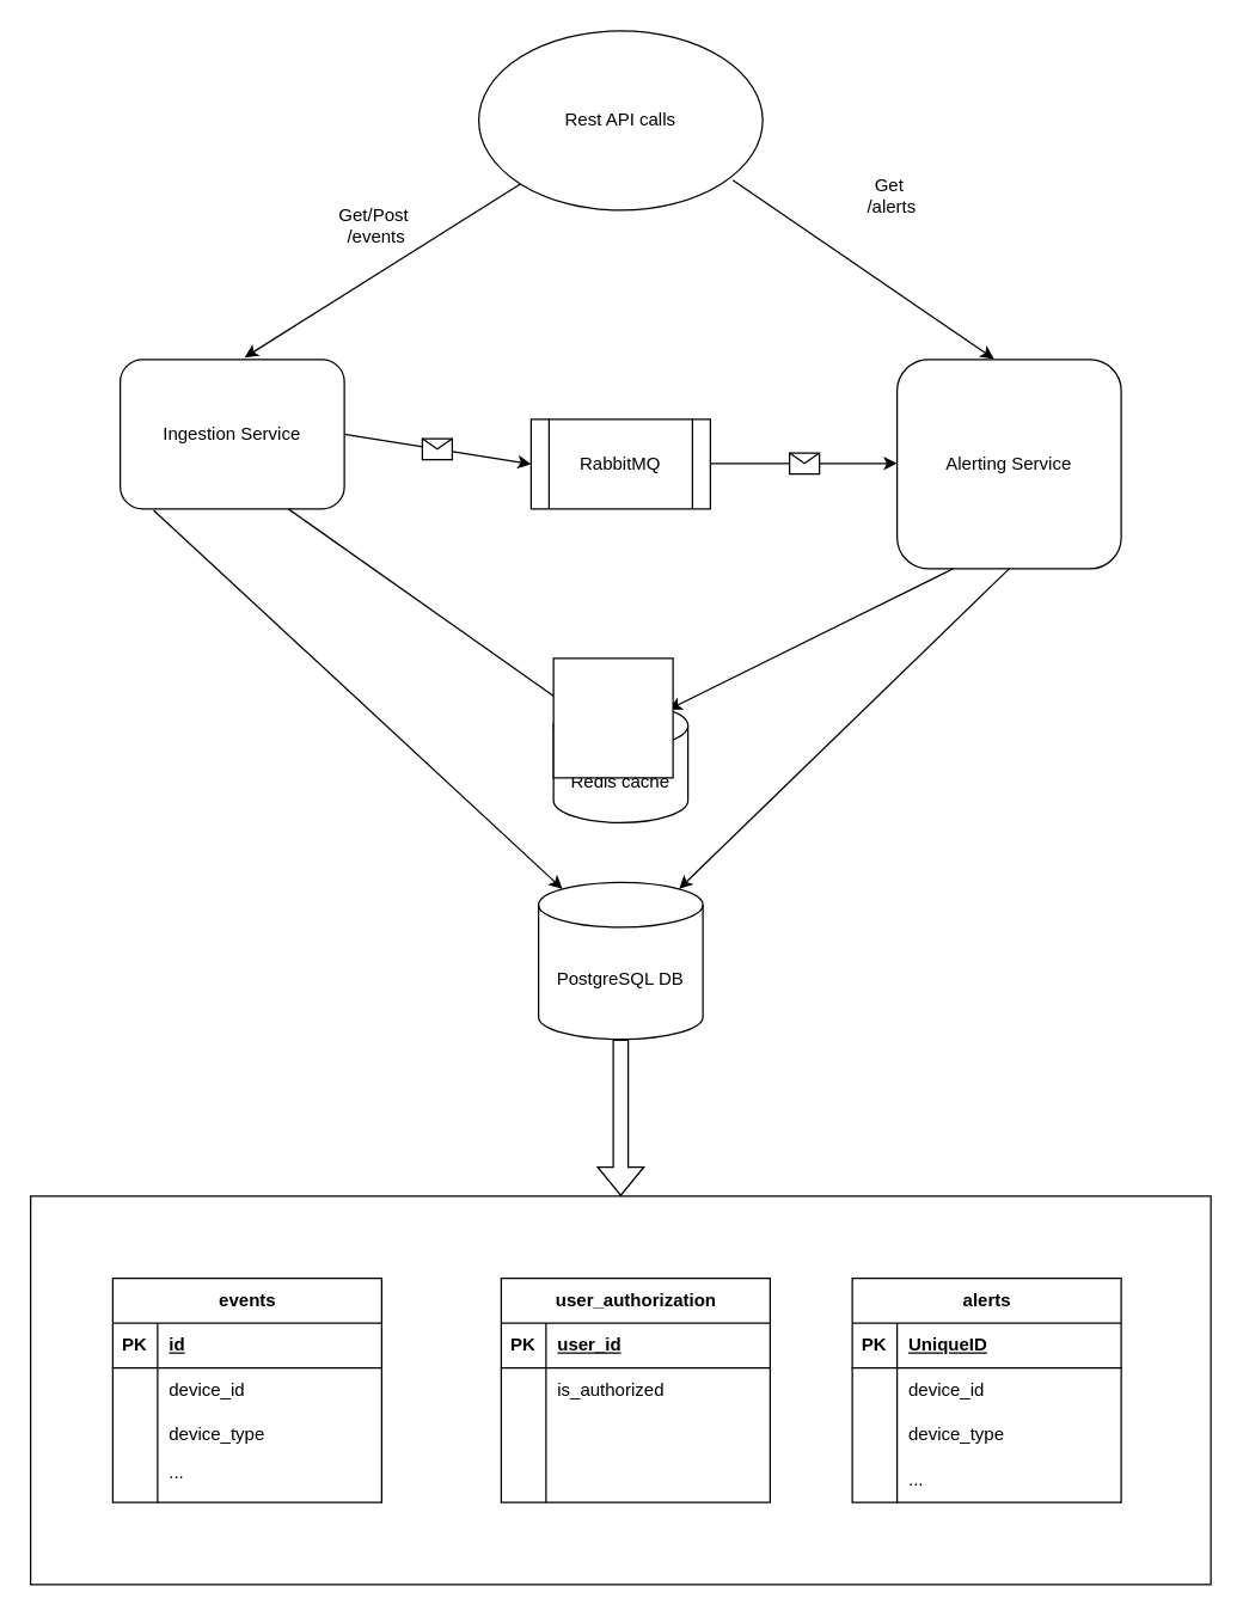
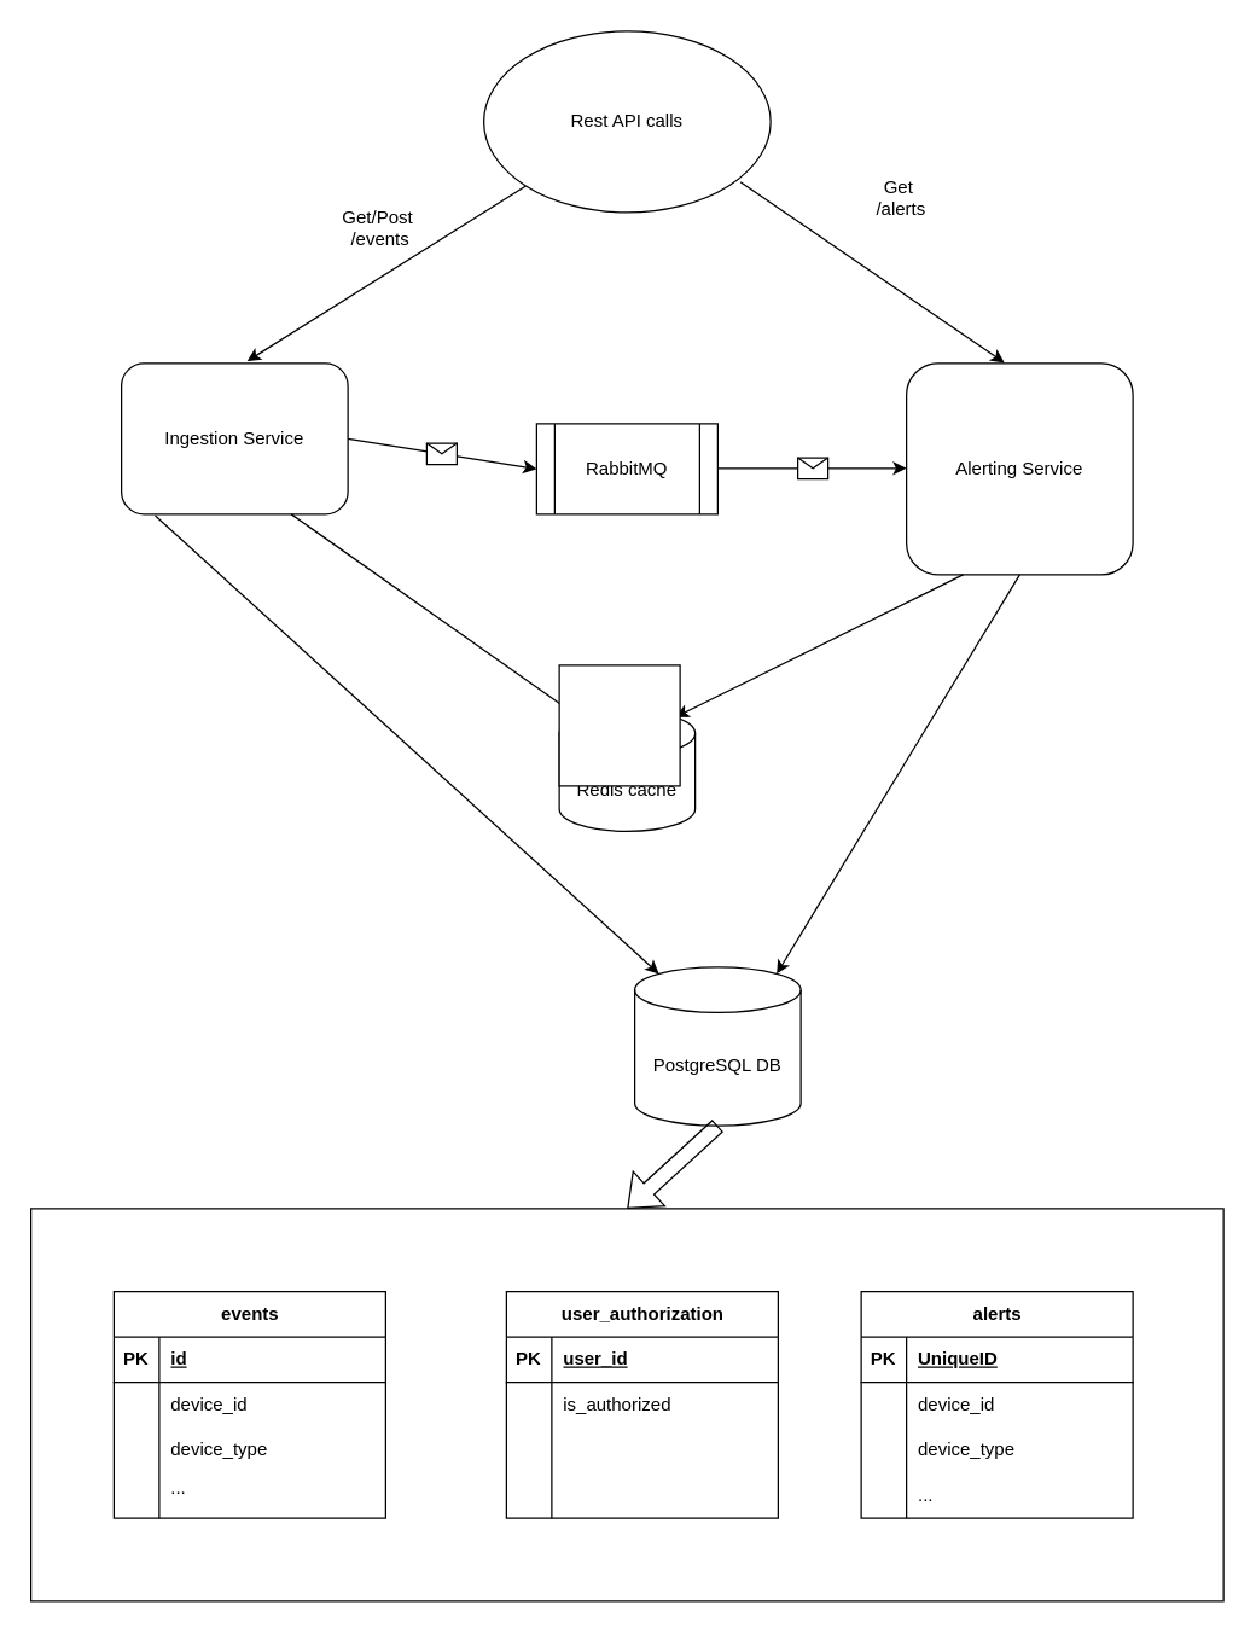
  <mxCell id="0" />
  <mxCell id="1" parent="0" />
  <mxCell id="2" value="Ingestion Service" style="rounded=1;whiteSpace=wrap;html=1;" parent="1" vertex="1"><mxGeometry x="80" y="240" width="150" height="100" as="geometry" /></mxCell>
- <mxCell id="3" value="PostgreSQL DB" style="shape=cylinder3;whiteSpace=wrap;html=1;boundedLbl=1;backgroundOutline=1;size=15;" parent="1" vertex="1"><mxGeometry x="360" y="590" width="110" height="105" as="geometry" /></mxCell>
+ <mxCell id="3" value="PostgreSQL DB" style="shape=cylinder3;whiteSpace=wrap;html=1;boundedLbl=1;backgroundOutline=1;size=15;" parent="1" vertex="1"><mxGeometry x="420" y="640" width="110" height="105" as="geometry" /></mxCell>
  <mxCell id="4" value="Redis cac&lt;span style=&quot;background-color: transparent; color: light-dark(rgb(0, 0, 0), rgb(255, 255, 255));&quot;&gt;he&lt;/span&gt;" style="shape=cylinder3;whiteSpace=wrap;html=1;boundedLbl=1;backgroundOutline=1;size=15;" parent="1" vertex="1"><mxGeometry x="370" y="470" width="90" height="80" as="geometry" /></mxCell>
  <mxCell id="5" value="Alerting Service" style="rounded=1;whiteSpace=wrap;html=1;" parent="1" vertex="1"><mxGeometry x="600" y="240" width="150" height="140" as="geometry" /></mxCell>
  <mxCell id="6" value="RabbitMQ" style="shape=process;whiteSpace=wrap;html=1;backgroundOutline=1;" parent="1" vertex="1"><mxGeometry x="355" y="280" width="120" height="60" as="geometry" /></mxCell>
  <mxCell id="7" value="" style="endArrow=classic;html=1;rounded=0;exitX=1;exitY=0.5;exitDx=0;exitDy=0;entryX=0;entryY=0.5;entryDx=0;entryDy=0;" parent="1" source="2" target="6" edge="1"><mxGeometry relative="1" as="geometry"><mxPoint x="250" y="310" as="sourcePoint" /><mxPoint x="350" y="310" as="targetPoint" /></mxGeometry></mxCell>
  <mxCell id="8" value="" style="shape=message;html=1;outlineConnect=0;" parent="7" vertex="1"><mxGeometry width="20" height="14" relative="1" as="geometry"><mxPoint x="-10" y="-7" as="offset" /></mxGeometry></mxCell>
  <mxCell id="9" value="" style="endArrow=classic;html=1;rounded=0;exitX=1;exitY=0.5;exitDx=0;exitDy=0;entryX=0;entryY=0.5;entryDx=0;entryDy=0;" parent="1" edge="1"><mxGeometry relative="1" as="geometry"><mxPoint x="475" y="309.5" as="sourcePoint" /><mxPoint x="600" y="309.5" as="targetPoint" /></mxGeometry></mxCell>
  <mxCell id="10" value="" style="shape=message;html=1;outlineConnect=0;" parent="9" vertex="1"><mxGeometry width="20" height="14" relative="1" as="geometry"><mxPoint x="-10" y="-7" as="offset" /></mxGeometry></mxCell>
  <mxCell id="11" value="" style="endArrow=classic;html=1;rounded=0;entryX=0.555;entryY=-0.014;entryDx=0;entryDy=0;entryPerimeter=0;exitX=0;exitY=1;exitDx=0;exitDy=0;" parent="1" source="17" target="2" edge="1"><mxGeometry width="50" height="50" relative="1" as="geometry"><mxPoint x="360" y="120" as="sourcePoint" /><mxPoint x="250" y="150" as="targetPoint" /></mxGeometry></mxCell>
  <mxCell id="12" value="" style="endArrow=classic;html=1;rounded=0;exitX=0.149;exitY=1.009;exitDx=0;exitDy=0;exitPerimeter=0;entryX=0.145;entryY=0;entryDx=0;entryDy=4.35;entryPerimeter=0;" parent="1" source="2" target="3" edge="1"><mxGeometry width="50" height="50" relative="1" as="geometry"><mxPoint x="170" y="450" as="sourcePoint" /><mxPoint x="220" y="400" as="targetPoint" /></mxGeometry></mxCell>
  <mxCell id="13" value="" style="endArrow=classic;html=1;rounded=0;exitX=0.25;exitY=1;exitDx=0;exitDy=0;entryX=0.855;entryY=0;entryDx=0;entryDy=4.35;entryPerimeter=0;" edge="1" parent="1" source="5" target="4"><mxGeometry width="50" height="50" relative="1" as="geometry"><mxPoint x="410" y="510" as="sourcePoint" /><mxPoint x="520" y="510" as="targetPoint" /></mxGeometry></mxCell>
  <mxCell id="14" value="" style="endArrow=classic;html=1;rounded=0;entryX=0.145;entryY=0;entryDx=0;entryDy=4.35;entryPerimeter=0;exitX=0.75;exitY=1;exitDx=0;exitDy=0;" edge="1" parent="1" source="2" target="4"><mxGeometry width="50" height="50" relative="1" as="geometry"><mxPoint x="390" y="500" as="sourcePoint" /><mxPoint x="440" y="450" as="targetPoint" /></mxGeometry></mxCell>
  <mxCell id="15" value="" style="endArrow=classic;html=1;rounded=0;exitX=0.875;exitY=0.818;exitDx=0;exitDy=0;exitPerimeter=0;entryX=0.432;entryY=-0.003;entryDx=0;entryDy=0;entryPerimeter=0;" edge="1" parent="1" target="5"><mxGeometry width="50" height="50" relative="1" as="geometry"><mxPoint x="490" y="119.98" as="sourcePoint" /><mxPoint x="580" y="140" as="targetPoint" /></mxGeometry></mxCell>
  <mxCell id="16" value="Get/Post&lt;br&gt;&amp;nbsp;/events&lt;div&gt;&lt;br&gt;&lt;div&gt;&lt;br&gt;&lt;/div&gt;&lt;/div&gt;" style="text;html=1;align=center;verticalAlign=middle;whiteSpace=wrap;rounded=0;" vertex="1" parent="1"><mxGeometry x="185" y="130" width="130" height="70" as="geometry" /></mxCell>
  <mxCell id="17" value="Rest API calls" style="ellipse;whiteSpace=wrap;html=1;" vertex="1" parent="1"><mxGeometry x="320" y="20" width="190" height="120" as="geometry" /></mxCell>
  <mxCell id="18" value="" style="endArrow=classic;html=1;rounded=0;exitX=0.5;exitY=1;exitDx=0;exitDy=0;entryX=0.855;entryY=0;entryDx=0;entryDy=4.35;entryPerimeter=0;" edge="1" parent="1" source="5" target="3"><mxGeometry width="50" height="50" relative="1" as="geometry"><mxPoint x="580" y="590" as="sourcePoint" /><mxPoint x="630" y="540" as="targetPoint" /></mxGeometry></mxCell>
  <mxCell id="19" value="" style="whiteSpace=wrap;html=1;aspect=fixed;" vertex="1" parent="1"><mxGeometry x="370" y="440" width="80" height="80" as="geometry" /></mxCell>
  <mxCell id="20" value="" style="rounded=0;whiteSpace=wrap;html=1;" vertex="1" parent="1"><mxGeometry x="20" y="800" width="790" height="260" as="geometry" /></mxCell>
  <mxCell id="21" value="events" style="shape=table;startSize=30;container=1;collapsible=1;childLayout=tableLayout;fixedRows=1;rowLines=0;fontStyle=1;align=center;resizeLast=1;html=1;" vertex="1" parent="1"><mxGeometry x="75" y="855" width="180" height="150" as="geometry" /></mxCell>
  <mxCell id="22" value="" style="shape=tableRow;horizontal=0;startSize=0;swimlaneHead=0;swimlaneBody=0;fillColor=none;collapsible=0;dropTarget=0;points=[[0,0.5],[1,0.5]];portConstraint=eastwest;top=0;left=0;right=0;bottom=1;" vertex="1" parent="21"><mxGeometry y="30" width="180" height="30" as="geometry" /></mxCell>
  <mxCell id="23" value="PK" style="shape=partialRectangle;connectable=0;fillColor=none;top=0;left=0;bottom=0;right=0;fontStyle=1;overflow=hidden;whiteSpace=wrap;html=1;" vertex="1" parent="22"><mxGeometry width="30" height="30" as="geometry"><mxRectangle width="30" height="30" as="alternateBounds" /></mxGeometry></mxCell>
  <mxCell id="24" value="id" style="shape=partialRectangle;connectable=0;fillColor=none;top=0;left=0;bottom=0;right=0;align=left;spacingLeft=6;fontStyle=5;overflow=hidden;whiteSpace=wrap;html=1;" vertex="1" parent="22"><mxGeometry x="30" width="150" height="30" as="geometry"><mxRectangle width="150" height="30" as="alternateBounds" /></mxGeometry></mxCell>
  <mxCell id="25" value="" style="shape=tableRow;horizontal=0;startSize=0;swimlaneHead=0;swimlaneBody=0;fillColor=none;collapsible=0;dropTarget=0;points=[[0,0.5],[1,0.5]];portConstraint=eastwest;top=0;left=0;right=0;bottom=0;" vertex="1" parent="21"><mxGeometry y="60" width="180" height="30" as="geometry" /></mxCell>
  <mxCell id="26" value="" style="shape=partialRectangle;connectable=0;fillColor=none;top=0;left=0;bottom=0;right=0;editable=1;overflow=hidden;whiteSpace=wrap;html=1;" vertex="1" parent="25"><mxGeometry width="30" height="30" as="geometry"><mxRectangle width="30" height="30" as="alternateBounds" /></mxGeometry></mxCell>
  <mxCell id="27" value="device_id" style="shape=partialRectangle;connectable=0;fillColor=none;top=0;left=0;bottom=0;right=0;align=left;spacingLeft=6;overflow=hidden;whiteSpace=wrap;html=1;" vertex="1" parent="25"><mxGeometry x="30" width="150" height="30" as="geometry"><mxRectangle width="150" height="30" as="alternateBounds" /></mxGeometry></mxCell>
  <mxCell id="28" value="" style="shape=tableRow;horizontal=0;startSize=0;swimlaneHead=0;swimlaneBody=0;fillColor=none;collapsible=0;dropTarget=0;points=[[0,0.5],[1,0.5]];portConstraint=eastwest;top=0;left=0;right=0;bottom=0;" vertex="1" parent="21"><mxGeometry y="90" width="180" height="30" as="geometry" /></mxCell>
  <mxCell id="29" value="" style="shape=partialRectangle;connectable=0;fillColor=none;top=0;left=0;bottom=0;right=0;editable=1;overflow=hidden;whiteSpace=wrap;html=1;" vertex="1" parent="28"><mxGeometry width="30" height="30" as="geometry"><mxRectangle width="30" height="30" as="alternateBounds" /></mxGeometry></mxCell>
  <mxCell id="30" value="device_type" style="shape=partialRectangle;connectable=0;fillColor=none;top=0;left=0;bottom=0;right=0;align=left;spacingLeft=6;overflow=hidden;whiteSpace=wrap;html=1;" vertex="1" parent="28"><mxGeometry x="30" width="150" height="30" as="geometry"><mxRectangle width="150" height="30" as="alternateBounds" /></mxGeometry></mxCell>
  <mxCell id="31" value="" style="shape=tableRow;horizontal=0;startSize=0;swimlaneHead=0;swimlaneBody=0;fillColor=none;collapsible=0;dropTarget=0;points=[[0,0.5],[1,0.5]];portConstraint=eastwest;top=0;left=0;right=0;bottom=0;" vertex="1" parent="21"><mxGeometry y="120" width="180" height="30" as="geometry" /></mxCell>
  <mxCell id="32" value="" style="shape=partialRectangle;connectable=0;fillColor=none;top=0;left=0;bottom=0;right=0;editable=1;overflow=hidden;whiteSpace=wrap;html=1;" vertex="1" parent="31"><mxGeometry width="30" height="30" as="geometry"><mxRectangle width="30" height="30" as="alternateBounds" /></mxGeometry></mxCell>
  <mxCell id="33" value="...&lt;div&gt;&lt;br&gt;&lt;/div&gt;" style="shape=partialRectangle;connectable=0;fillColor=none;top=0;left=0;bottom=0;right=0;align=left;spacingLeft=6;overflow=hidden;whiteSpace=wrap;html=1;" vertex="1" parent="31"><mxGeometry x="30" width="150" height="30" as="geometry"><mxRectangle width="150" height="30" as="alternateBounds" /></mxGeometry></mxCell>
  <mxCell id="34" value="user_authorization" style="shape=table;startSize=30;container=1;collapsible=1;childLayout=tableLayout;fixedRows=1;rowLines=0;fontStyle=1;align=center;resizeLast=1;html=1;" vertex="1" parent="1"><mxGeometry x="335" y="855" width="180" height="150" as="geometry" /></mxCell>
  <mxCell id="35" value="" style="shape=tableRow;horizontal=0;startSize=0;swimlaneHead=0;swimlaneBody=0;fillColor=none;collapsible=0;dropTarget=0;points=[[0,0.5],[1,0.5]];portConstraint=eastwest;top=0;left=0;right=0;bottom=1;" vertex="1" parent="34"><mxGeometry y="30" width="180" height="30" as="geometry" /></mxCell>
  <mxCell id="36" value="PK" style="shape=partialRectangle;connectable=0;fillColor=none;top=0;left=0;bottom=0;right=0;fontStyle=1;overflow=hidden;whiteSpace=wrap;html=1;" vertex="1" parent="35"><mxGeometry width="30" height="30" as="geometry"><mxRectangle width="30" height="30" as="alternateBounds" /></mxGeometry></mxCell>
  <mxCell id="37" value="user_id" style="shape=partialRectangle;connectable=0;fillColor=none;top=0;left=0;bottom=0;right=0;align=left;spacingLeft=6;fontStyle=5;overflow=hidden;whiteSpace=wrap;html=1;" vertex="1" parent="35"><mxGeometry x="30" width="150" height="30" as="geometry"><mxRectangle width="150" height="30" as="alternateBounds" /></mxGeometry></mxCell>
  <mxCell id="38" value="" style="shape=tableRow;horizontal=0;startSize=0;swimlaneHead=0;swimlaneBody=0;fillColor=none;collapsible=0;dropTarget=0;points=[[0,0.5],[1,0.5]];portConstraint=eastwest;top=0;left=0;right=0;bottom=0;" vertex="1" parent="34"><mxGeometry y="60" width="180" height="30" as="geometry" /></mxCell>
  <mxCell id="39" value="" style="shape=partialRectangle;connectable=0;fillColor=none;top=0;left=0;bottom=0;right=0;editable=1;overflow=hidden;whiteSpace=wrap;html=1;" vertex="1" parent="38"><mxGeometry width="30" height="30" as="geometry"><mxRectangle width="30" height="30" as="alternateBounds" /></mxGeometry></mxCell>
  <mxCell id="40" value="is_authorized" style="shape=partialRectangle;connectable=0;fillColor=none;top=0;left=0;bottom=0;right=0;align=left;spacingLeft=6;overflow=hidden;whiteSpace=wrap;html=1;" vertex="1" parent="38"><mxGeometry x="30" width="150" height="30" as="geometry"><mxRectangle width="150" height="30" as="alternateBounds" /></mxGeometry></mxCell>
  <mxCell id="41" value="" style="shape=tableRow;horizontal=0;startSize=0;swimlaneHead=0;swimlaneBody=0;fillColor=none;collapsible=0;dropTarget=0;points=[[0,0.5],[1,0.5]];portConstraint=eastwest;top=0;left=0;right=0;bottom=0;" vertex="1" parent="34"><mxGeometry y="90" width="180" height="30" as="geometry" /></mxCell>
  <mxCell id="42" value="" style="shape=partialRectangle;connectable=0;fillColor=none;top=0;left=0;bottom=0;right=0;editable=1;overflow=hidden;whiteSpace=wrap;html=1;" vertex="1" parent="41"><mxGeometry width="30" height="30" as="geometry"><mxRectangle width="30" height="30" as="alternateBounds" /></mxGeometry></mxCell>
  <mxCell id="43" value="" style="shape=partialRectangle;connectable=0;fillColor=none;top=0;left=0;bottom=0;right=0;align=left;spacingLeft=6;overflow=hidden;whiteSpace=wrap;html=1;" vertex="1" parent="41"><mxGeometry x="30" width="150" height="30" as="geometry"><mxRectangle width="150" height="30" as="alternateBounds" /></mxGeometry></mxCell>
  <mxCell id="44" value="" style="shape=tableRow;horizontal=0;startSize=0;swimlaneHead=0;swimlaneBody=0;fillColor=none;collapsible=0;dropTarget=0;points=[[0,0.5],[1,0.5]];portConstraint=eastwest;top=0;left=0;right=0;bottom=0;" vertex="1" parent="34"><mxGeometry y="120" width="180" height="30" as="geometry" /></mxCell>
  <mxCell id="45" value="" style="shape=partialRectangle;connectable=0;fillColor=none;top=0;left=0;bottom=0;right=0;editable=1;overflow=hidden;whiteSpace=wrap;html=1;" vertex="1" parent="44"><mxGeometry width="30" height="30" as="geometry"><mxRectangle width="30" height="30" as="alternateBounds" /></mxGeometry></mxCell>
  <mxCell id="46" value="" style="shape=partialRectangle;connectable=0;fillColor=none;top=0;left=0;bottom=0;right=0;align=left;spacingLeft=6;overflow=hidden;whiteSpace=wrap;html=1;" vertex="1" parent="44"><mxGeometry x="30" width="150" height="30" as="geometry"><mxRectangle width="150" height="30" as="alternateBounds" /></mxGeometry></mxCell>
  <mxCell id="47" value="alerts" style="shape=table;startSize=30;container=1;collapsible=1;childLayout=tableLayout;fixedRows=1;rowLines=0;fontStyle=1;align=center;resizeLast=1;html=1;" vertex="1" parent="1"><mxGeometry x="570" y="855" width="180" height="150" as="geometry" /></mxCell>
  <mxCell id="48" value="" style="shape=tableRow;horizontal=0;startSize=0;swimlaneHead=0;swimlaneBody=0;fillColor=none;collapsible=0;dropTarget=0;points=[[0,0.5],[1,0.5]];portConstraint=eastwest;top=0;left=0;right=0;bottom=1;" vertex="1" parent="47"><mxGeometry y="30" width="180" height="30" as="geometry" /></mxCell>
  <mxCell id="49" value="PK" style="shape=partialRectangle;connectable=0;fillColor=none;top=0;left=0;bottom=0;right=0;fontStyle=1;overflow=hidden;whiteSpace=wrap;html=1;" vertex="1" parent="48"><mxGeometry width="30" height="30" as="geometry"><mxRectangle width="30" height="30" as="alternateBounds" /></mxGeometry></mxCell>
  <mxCell id="50" value="UniqueID" style="shape=partialRectangle;connectable=0;fillColor=none;top=0;left=0;bottom=0;right=0;align=left;spacingLeft=6;fontStyle=5;overflow=hidden;whiteSpace=wrap;html=1;" vertex="1" parent="48"><mxGeometry x="30" width="150" height="30" as="geometry"><mxRectangle width="150" height="30" as="alternateBounds" /></mxGeometry></mxCell>
  <mxCell id="51" value="" style="shape=tableRow;horizontal=0;startSize=0;swimlaneHead=0;swimlaneBody=0;fillColor=none;collapsible=0;dropTarget=0;points=[[0,0.5],[1,0.5]];portConstraint=eastwest;top=0;left=0;right=0;bottom=0;" vertex="1" parent="47"><mxGeometry y="60" width="180" height="30" as="geometry" /></mxCell>
  <mxCell id="52" value="" style="shape=partialRectangle;connectable=0;fillColor=none;top=0;left=0;bottom=0;right=0;editable=1;overflow=hidden;whiteSpace=wrap;html=1;" vertex="1" parent="51"><mxGeometry width="30" height="30" as="geometry"><mxRectangle width="30" height="30" as="alternateBounds" /></mxGeometry></mxCell>
  <mxCell id="53" value="device_id" style="shape=partialRectangle;connectable=0;fillColor=none;top=0;left=0;bottom=0;right=0;align=left;spacingLeft=6;overflow=hidden;whiteSpace=wrap;html=1;" vertex="1" parent="51"><mxGeometry x="30" width="150" height="30" as="geometry"><mxRectangle width="150" height="30" as="alternateBounds" /></mxGeometry></mxCell>
  <mxCell id="54" value="" style="shape=tableRow;horizontal=0;startSize=0;swimlaneHead=0;swimlaneBody=0;fillColor=none;collapsible=0;dropTarget=0;points=[[0,0.5],[1,0.5]];portConstraint=eastwest;top=0;left=0;right=0;bottom=0;" vertex="1" parent="47"><mxGeometry y="90" width="180" height="30" as="geometry" /></mxCell>
  <mxCell id="55" value="" style="shape=partialRectangle;connectable=0;fillColor=none;top=0;left=0;bottom=0;right=0;editable=1;overflow=hidden;whiteSpace=wrap;html=1;" vertex="1" parent="54"><mxGeometry width="30" height="30" as="geometry"><mxRectangle width="30" height="30" as="alternateBounds" /></mxGeometry></mxCell>
  <mxCell id="56" value="device_type" style="shape=partialRectangle;connectable=0;fillColor=none;top=0;left=0;bottom=0;right=0;align=left;spacingLeft=6;overflow=hidden;whiteSpace=wrap;html=1;" vertex="1" parent="54"><mxGeometry x="30" width="150" height="30" as="geometry"><mxRectangle width="150" height="30" as="alternateBounds" /></mxGeometry></mxCell>
  <mxCell id="57" value="" style="shape=tableRow;horizontal=0;startSize=0;swimlaneHead=0;swimlaneBody=0;fillColor=none;collapsible=0;dropTarget=0;points=[[0,0.5],[1,0.5]];portConstraint=eastwest;top=0;left=0;right=0;bottom=0;" vertex="1" parent="47"><mxGeometry y="120" width="180" height="30" as="geometry" /></mxCell>
  <mxCell id="58" value="" style="shape=partialRectangle;connectable=0;fillColor=none;top=0;left=0;bottom=0;right=0;editable=1;overflow=hidden;whiteSpace=wrap;html=1;" vertex="1" parent="57"><mxGeometry width="30" height="30" as="geometry"><mxRectangle width="30" height="30" as="alternateBounds" /></mxGeometry></mxCell>
  <mxCell id="59" value="..." style="shape=partialRectangle;connectable=0;fillColor=none;top=0;left=0;bottom=0;right=0;align=left;spacingLeft=6;overflow=hidden;whiteSpace=wrap;html=1;" vertex="1" parent="57"><mxGeometry x="30" width="150" height="30" as="geometry"><mxRectangle width="150" height="30" as="alternateBounds" /></mxGeometry></mxCell>
  <mxCell id="60" value="" style="shape=flexArrow;endArrow=classic;html=1;rounded=0;exitX=0.5;exitY=1;exitDx=0;exitDy=0;exitPerimeter=0;entryX=0.5;entryY=0;entryDx=0;entryDy=0;" edge="1" parent="1" source="3" target="20"><mxGeometry width="50" height="50" relative="1" as="geometry"><mxPoint x="415" y="770" as="sourcePoint" /><mxPoint x="465" y="720" as="targetPoint" /></mxGeometry></mxCell>
  <mxCell id="61" value="Get&lt;br&gt;&amp;nbsp;/alerts&lt;div&gt;&lt;br&gt;&lt;div&gt;&lt;br&gt;&lt;/div&gt;&lt;/div&gt;" style="text;html=1;align=center;verticalAlign=middle;whiteSpace=wrap;rounded=0;" vertex="1" parent="1"><mxGeometry x="530" y="110" width="130" height="70" as="geometry" /></mxCell>
